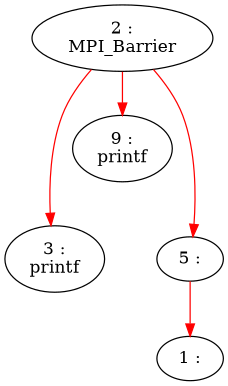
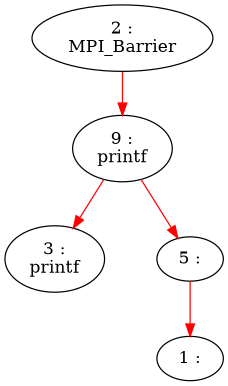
  digraph {
    node [shape=ellipse]
    edge [color=red]
    n1 [label="2 :\nMPI_Barrier\n"]
    n2 [label="3 :\nprintf\n"]
    n3 [label="9 :\nprintf\n"]
    n4 [label="5 :\n"]
    n5 [label="1 :\n"]
-   n1 -> n2
+   n3 -> n2
    n1 -> n3
-   n1 -> n4
+   n3 -> n4
    n4 -> n5
  }
